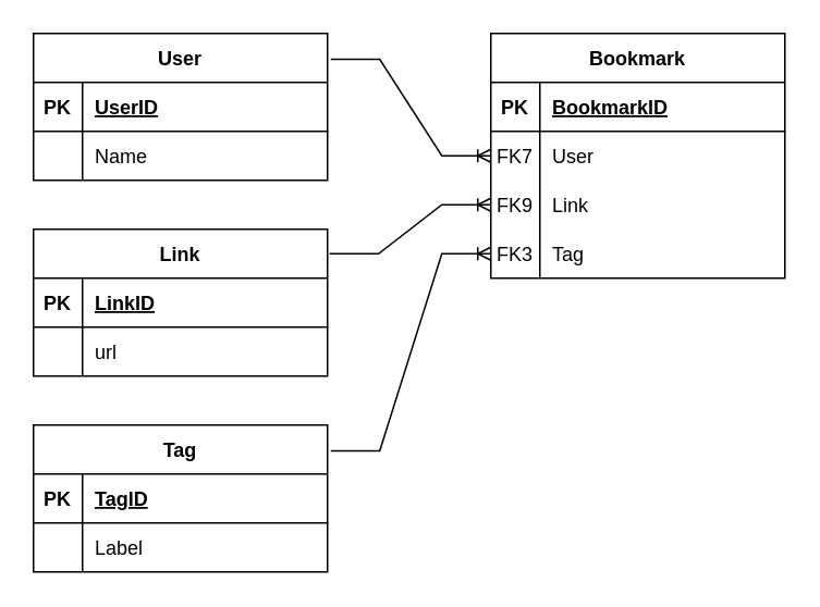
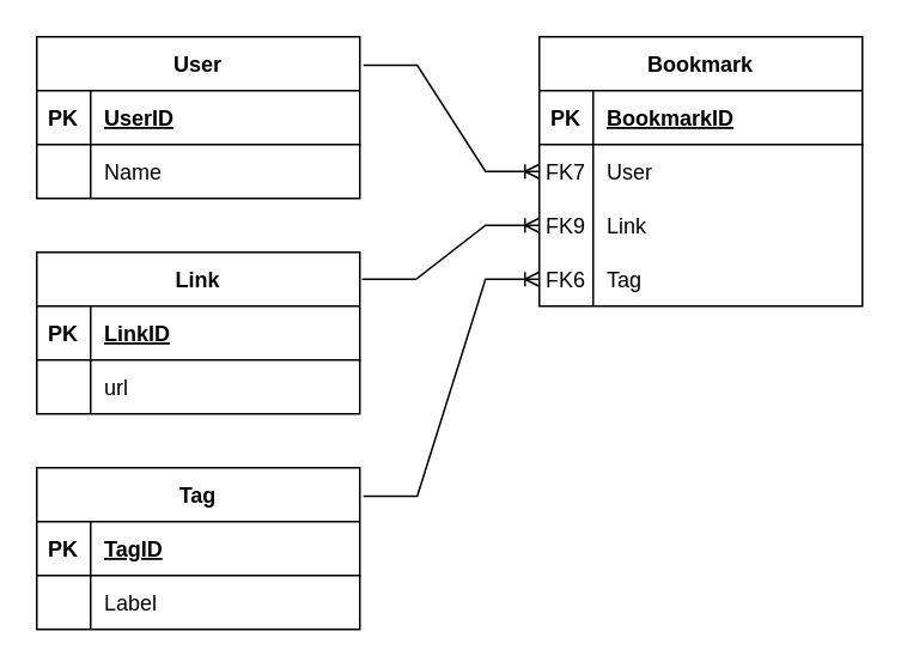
  <mxCell id="0" />
  <mxCell id="1" parent="0" />
  <mxCell id="2" value="Link" style="shape=table;startSize=30;container=1;collapsible=1;childLayout=tableLayout;fixedRows=1;rowLines=0;fontStyle=1;align=center;resizeLast=1;" vertex="1" parent="1"><mxGeometry x="20" y="140" width="180" height="90" as="geometry" /></mxCell>
  <mxCell id="3" value="" style="shape=tableRow;horizontal=0;startSize=0;swimlaneHead=0;swimlaneBody=0;fillColor=none;collapsible=0;dropTarget=0;points=[[0,0.5],[1,0.5]];portConstraint=eastwest;top=0;left=0;right=0;bottom=1;" vertex="1" parent="2"><mxGeometry y="30" width="180" height="30" as="geometry" /></mxCell>
  <mxCell id="4" value="PK" style="shape=partialRectangle;connectable=0;fillColor=none;top=0;left=0;bottom=0;right=0;fontStyle=1;overflow=hidden;" vertex="1" parent="3"><mxGeometry width="30" height="30" as="geometry"><mxRectangle width="30" height="30" as="alternateBounds" /></mxGeometry></mxCell>
  <mxCell id="5" value="LinkID" style="shape=partialRectangle;connectable=0;fillColor=none;top=0;left=0;bottom=0;right=0;align=left;spacingLeft=6;fontStyle=5;overflow=hidden;" vertex="1" parent="3"><mxGeometry x="30" width="150" height="30" as="geometry"><mxRectangle width="150" height="30" as="alternateBounds" /></mxGeometry></mxCell>
  <mxCell id="6" value="" style="shape=tableRow;horizontal=0;startSize=0;swimlaneHead=0;swimlaneBody=0;fillColor=none;collapsible=0;dropTarget=0;points=[[0,0.5],[1,0.5]];portConstraint=eastwest;top=0;left=0;right=0;bottom=0;" vertex="1" parent="2"><mxGeometry y="60" width="180" height="30" as="geometry" /></mxCell>
  <mxCell id="7" value="" style="shape=partialRectangle;connectable=0;fillColor=none;top=0;left=0;bottom=0;right=0;editable=1;overflow=hidden;" vertex="1" parent="6"><mxGeometry width="30" height="30" as="geometry"><mxRectangle width="30" height="30" as="alternateBounds" /></mxGeometry></mxCell>
  <mxCell id="8" value="url" style="shape=partialRectangle;connectable=0;fillColor=none;top=0;left=0;bottom=0;right=0;align=left;spacingLeft=6;overflow=hidden;" vertex="1" parent="6"><mxGeometry x="30" width="150" height="30" as="geometry"><mxRectangle width="150" height="30" as="alternateBounds" /></mxGeometry></mxCell>
  <mxCell id="9" value="User" style="shape=table;startSize=30;container=1;collapsible=1;childLayout=tableLayout;fixedRows=1;rowLines=0;fontStyle=1;align=center;resizeLast=1;" vertex="1" parent="1"><mxGeometry x="20" y="20" width="180" height="90" as="geometry" /></mxCell>
  <mxCell id="10" value="" style="shape=tableRow;horizontal=0;startSize=0;swimlaneHead=0;swimlaneBody=0;fillColor=none;collapsible=0;dropTarget=0;points=[[0,0.5],[1,0.5]];portConstraint=eastwest;top=0;left=0;right=0;bottom=1;" vertex="1" parent="9"><mxGeometry y="30" width="180" height="30" as="geometry" /></mxCell>
  <mxCell id="11" value="PK" style="shape=partialRectangle;connectable=0;fillColor=none;top=0;left=0;bottom=0;right=0;fontStyle=1;overflow=hidden;" vertex="1" parent="10"><mxGeometry width="30" height="30" as="geometry"><mxRectangle width="30" height="30" as="alternateBounds" /></mxGeometry></mxCell>
  <mxCell id="12" value="UserID" style="shape=partialRectangle;connectable=0;fillColor=none;top=0;left=0;bottom=0;right=0;align=left;spacingLeft=6;fontStyle=5;overflow=hidden;" vertex="1" parent="10"><mxGeometry x="30" width="150" height="30" as="geometry"><mxRectangle width="150" height="30" as="alternateBounds" /></mxGeometry></mxCell>
  <mxCell id="13" value="" style="shape=tableRow;horizontal=0;startSize=0;swimlaneHead=0;swimlaneBody=0;fillColor=none;collapsible=0;dropTarget=0;points=[[0,0.5],[1,0.5]];portConstraint=eastwest;top=0;left=0;right=0;bottom=0;" vertex="1" parent="9"><mxGeometry y="60" width="180" height="30" as="geometry" /></mxCell>
  <mxCell id="14" value="" style="shape=partialRectangle;connectable=0;fillColor=none;top=0;left=0;bottom=0;right=0;editable=1;overflow=hidden;" vertex="1" parent="13"><mxGeometry width="30" height="30" as="geometry"><mxRectangle width="30" height="30" as="alternateBounds" /></mxGeometry></mxCell>
  <mxCell id="15" value="Name" style="shape=partialRectangle;connectable=0;fillColor=none;top=0;left=0;bottom=0;right=0;align=left;spacingLeft=6;overflow=hidden;" vertex="1" parent="13"><mxGeometry x="30" width="150" height="30" as="geometry"><mxRectangle width="150" height="30" as="alternateBounds" /></mxGeometry></mxCell>
  <mxCell id="16" value="Tag" style="shape=table;startSize=30;container=1;collapsible=1;childLayout=tableLayout;fixedRows=1;rowLines=0;fontStyle=1;align=center;resizeLast=1;" vertex="1" parent="1"><mxGeometry x="20" y="260" width="180" height="90" as="geometry" /></mxCell>
  <mxCell id="17" value="" style="shape=tableRow;horizontal=0;startSize=0;swimlaneHead=0;swimlaneBody=0;fillColor=none;collapsible=0;dropTarget=0;points=[[0,0.5],[1,0.5]];portConstraint=eastwest;top=0;left=0;right=0;bottom=1;" vertex="1" parent="16"><mxGeometry y="30" width="180" height="30" as="geometry" /></mxCell>
  <mxCell id="18" value="PK" style="shape=partialRectangle;connectable=0;fillColor=none;top=0;left=0;bottom=0;right=0;fontStyle=1;overflow=hidden;" vertex="1" parent="17"><mxGeometry width="30" height="30" as="geometry"><mxRectangle width="30" height="30" as="alternateBounds" /></mxGeometry></mxCell>
  <mxCell id="19" value="TagID" style="shape=partialRectangle;connectable=0;fillColor=none;top=0;left=0;bottom=0;right=0;align=left;spacingLeft=6;fontStyle=5;overflow=hidden;" vertex="1" parent="17"><mxGeometry x="30" width="150" height="30" as="geometry"><mxRectangle width="150" height="30" as="alternateBounds" /></mxGeometry></mxCell>
  <mxCell id="20" value="" style="shape=tableRow;horizontal=0;startSize=0;swimlaneHead=0;swimlaneBody=0;fillColor=none;collapsible=0;dropTarget=0;points=[[0,0.5],[1,0.5]];portConstraint=eastwest;top=0;left=0;right=0;bottom=0;" vertex="1" parent="16"><mxGeometry y="60" width="180" height="30" as="geometry" /></mxCell>
  <mxCell id="21" value="" style="shape=partialRectangle;connectable=0;fillColor=none;top=0;left=0;bottom=0;right=0;editable=1;overflow=hidden;" vertex="1" parent="20"><mxGeometry width="30" height="30" as="geometry"><mxRectangle width="30" height="30" as="alternateBounds" /></mxGeometry></mxCell>
  <mxCell id="22" value="Label" style="shape=partialRectangle;connectable=0;fillColor=none;top=0;left=0;bottom=0;right=0;align=left;spacingLeft=6;overflow=hidden;" vertex="1" parent="20"><mxGeometry x="30" width="150" height="30" as="geometry"><mxRectangle width="150" height="30" as="alternateBounds" /></mxGeometry></mxCell>
  <mxCell id="23" value="Bookmark" style="shape=table;startSize=30;container=1;collapsible=1;childLayout=tableLayout;fixedRows=1;rowLines=0;fontStyle=1;align=center;resizeLast=1;" vertex="1" parent="1"><mxGeometry x="300" y="20" width="180" height="150" as="geometry" /></mxCell>
  <mxCell id="24" value="" style="shape=tableRow;horizontal=0;startSize=0;swimlaneHead=0;swimlaneBody=0;fillColor=none;collapsible=0;dropTarget=0;points=[[0,0.5],[1,0.5]];portConstraint=eastwest;top=0;left=0;right=0;bottom=1;" vertex="1" parent="23"><mxGeometry y="30" width="180" height="30" as="geometry" /></mxCell>
  <mxCell id="25" value="PK" style="shape=partialRectangle;connectable=0;fillColor=none;top=0;left=0;bottom=0;right=0;fontStyle=1;overflow=hidden;" vertex="1" parent="24"><mxGeometry width="30" height="30" as="geometry"><mxRectangle width="30" height="30" as="alternateBounds" /></mxGeometry></mxCell>
  <mxCell id="26" value="BookmarkID" style="shape=partialRectangle;connectable=0;fillColor=none;top=0;left=0;bottom=0;right=0;align=left;spacingLeft=6;fontStyle=5;overflow=hidden;" vertex="1" parent="24"><mxGeometry x="30" width="150" height="30" as="geometry"><mxRectangle width="150" height="30" as="alternateBounds" /></mxGeometry></mxCell>
  <mxCell id="27" value="" style="shape=tableRow;horizontal=0;startSize=0;swimlaneHead=0;swimlaneBody=0;fillColor=none;collapsible=0;dropTarget=0;points=[[0,0.5],[1,0.5]];portConstraint=eastwest;top=0;left=0;right=0;bottom=0;" vertex="1" parent="23"><mxGeometry y="60" width="180" height="30" as="geometry" /></mxCell>
  <mxCell id="28" value="FK7" style="shape=partialRectangle;connectable=0;fillColor=none;top=0;left=0;bottom=0;right=0;editable=1;overflow=hidden;" vertex="1" parent="27"><mxGeometry width="30" height="30" as="geometry"><mxRectangle width="30" height="30" as="alternateBounds" /></mxGeometry></mxCell>
  <mxCell id="29" value="User" style="shape=partialRectangle;connectable=0;fillColor=none;top=0;left=0;bottom=0;right=0;align=left;spacingLeft=6;overflow=hidden;" vertex="1" parent="27"><mxGeometry x="30" width="150" height="30" as="geometry"><mxRectangle width="150" height="30" as="alternateBounds" /></mxGeometry></mxCell>
  <mxCell id="30" value="" style="shape=tableRow;horizontal=0;startSize=0;swimlaneHead=0;swimlaneBody=0;fillColor=none;collapsible=0;dropTarget=0;points=[[0,0.5],[1,0.5]];portConstraint=eastwest;top=0;left=0;right=0;bottom=0;" vertex="1" parent="23"><mxGeometry y="90" width="180" height="30" as="geometry" /></mxCell>
  <mxCell id="31" value="FK9" style="shape=partialRectangle;connectable=0;fillColor=none;top=0;left=0;bottom=0;right=0;editable=1;overflow=hidden;" vertex="1" parent="30"><mxGeometry width="30" height="30" as="geometry"><mxRectangle width="30" height="30" as="alternateBounds" /></mxGeometry></mxCell>
  <mxCell id="32" value="Link" style="shape=partialRectangle;connectable=0;fillColor=none;top=0;left=0;bottom=0;right=0;align=left;spacingLeft=6;overflow=hidden;" vertex="1" parent="30"><mxGeometry x="30" width="150" height="30" as="geometry"><mxRectangle width="150" height="30" as="alternateBounds" /></mxGeometry></mxCell>
  <mxCell id="33" value="" style="shape=tableRow;horizontal=0;startSize=0;swimlaneHead=0;swimlaneBody=0;fillColor=none;collapsible=0;dropTarget=0;points=[[0,0.5],[1,0.5]];portConstraint=eastwest;top=0;left=0;right=0;bottom=0;" vertex="1" parent="23"><mxGeometry y="120" width="180" height="30" as="geometry" /></mxCell>
- <mxCell id="34" value="FK3" style="shape=partialRectangle;connectable=0;fillColor=none;top=0;left=0;bottom=0;right=0;editable=1;overflow=hidden;" vertex="1" parent="33"><mxGeometry width="30" height="30" as="geometry"><mxRectangle width="30" height="30" as="alternateBounds" /></mxGeometry></mxCell>
+ <mxCell id="34" value="FK6" style="shape=partialRectangle;connectable=0;fillColor=none;top=0;left=0;bottom=0;right=0;editable=1;overflow=hidden;" vertex="1" parent="33"><mxGeometry width="30" height="30" as="geometry"><mxRectangle width="30" height="30" as="alternateBounds" /></mxGeometry></mxCell>
  <mxCell id="35" value="Tag" style="shape=partialRectangle;connectable=0;fillColor=none;top=0;left=0;bottom=0;right=0;align=left;spacingLeft=6;overflow=hidden;" vertex="1" parent="33"><mxGeometry x="30" width="150" height="30" as="geometry"><mxRectangle width="150" height="30" as="alternateBounds" /></mxGeometry></mxCell>
  <mxCell id="36" value="" style="edgeStyle=entityRelationEdgeStyle;fontSize=12;html=1;endArrow=ERoneToMany;rounded=0;exitX=1.011;exitY=0.176;exitDx=0;exitDy=0;exitPerimeter=0;entryX=0;entryY=0.5;entryDx=0;entryDy=0;" edge="1" parent="1" source="9" target="27"><mxGeometry width="100" height="100" relative="1" as="geometry"><mxPoint x="110" y="270" as="sourcePoint" /><mxPoint x="210" y="170" as="targetPoint" /></mxGeometry></mxCell>
  <mxCell id="37" value="" style="edgeStyle=entityRelationEdgeStyle;fontSize=12;html=1;endArrow=ERoneToMany;rounded=0;exitX=1.007;exitY=0.167;exitDx=0;exitDy=0;exitPerimeter=0;" edge="1" parent="1" source="2" target="30"><mxGeometry width="100" height="100" relative="1" as="geometry"><mxPoint x="110" y="270" as="sourcePoint" /><mxPoint x="210" y="170" as="targetPoint" /></mxGeometry></mxCell>
  <mxCell id="38" value="" style="edgeStyle=entityRelationEdgeStyle;fontSize=12;html=1;endArrow=ERoneToMany;rounded=0;entryX=0;entryY=0.5;entryDx=0;entryDy=0;exitX=1.011;exitY=0.176;exitDx=0;exitDy=0;exitPerimeter=0;" edge="1" parent="1" source="16" target="33"><mxGeometry width="100" height="100" relative="1" as="geometry"><mxPoint x="110" y="270" as="sourcePoint" /><mxPoint x="210" y="170" as="targetPoint" /></mxGeometry></mxCell>
